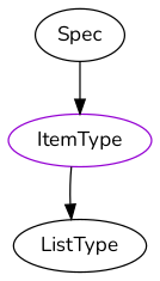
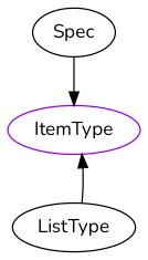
  digraph {
    fontname=Nunito
    node [fontname=Nunito]
    edge [fontname=Nunito]
    n1 [color=darkviolet label=ItemType shape=oval]
    ListType
    Spec
-   n1 -> ListType
+   ListType -> n1
    Spec -> n1
  }
